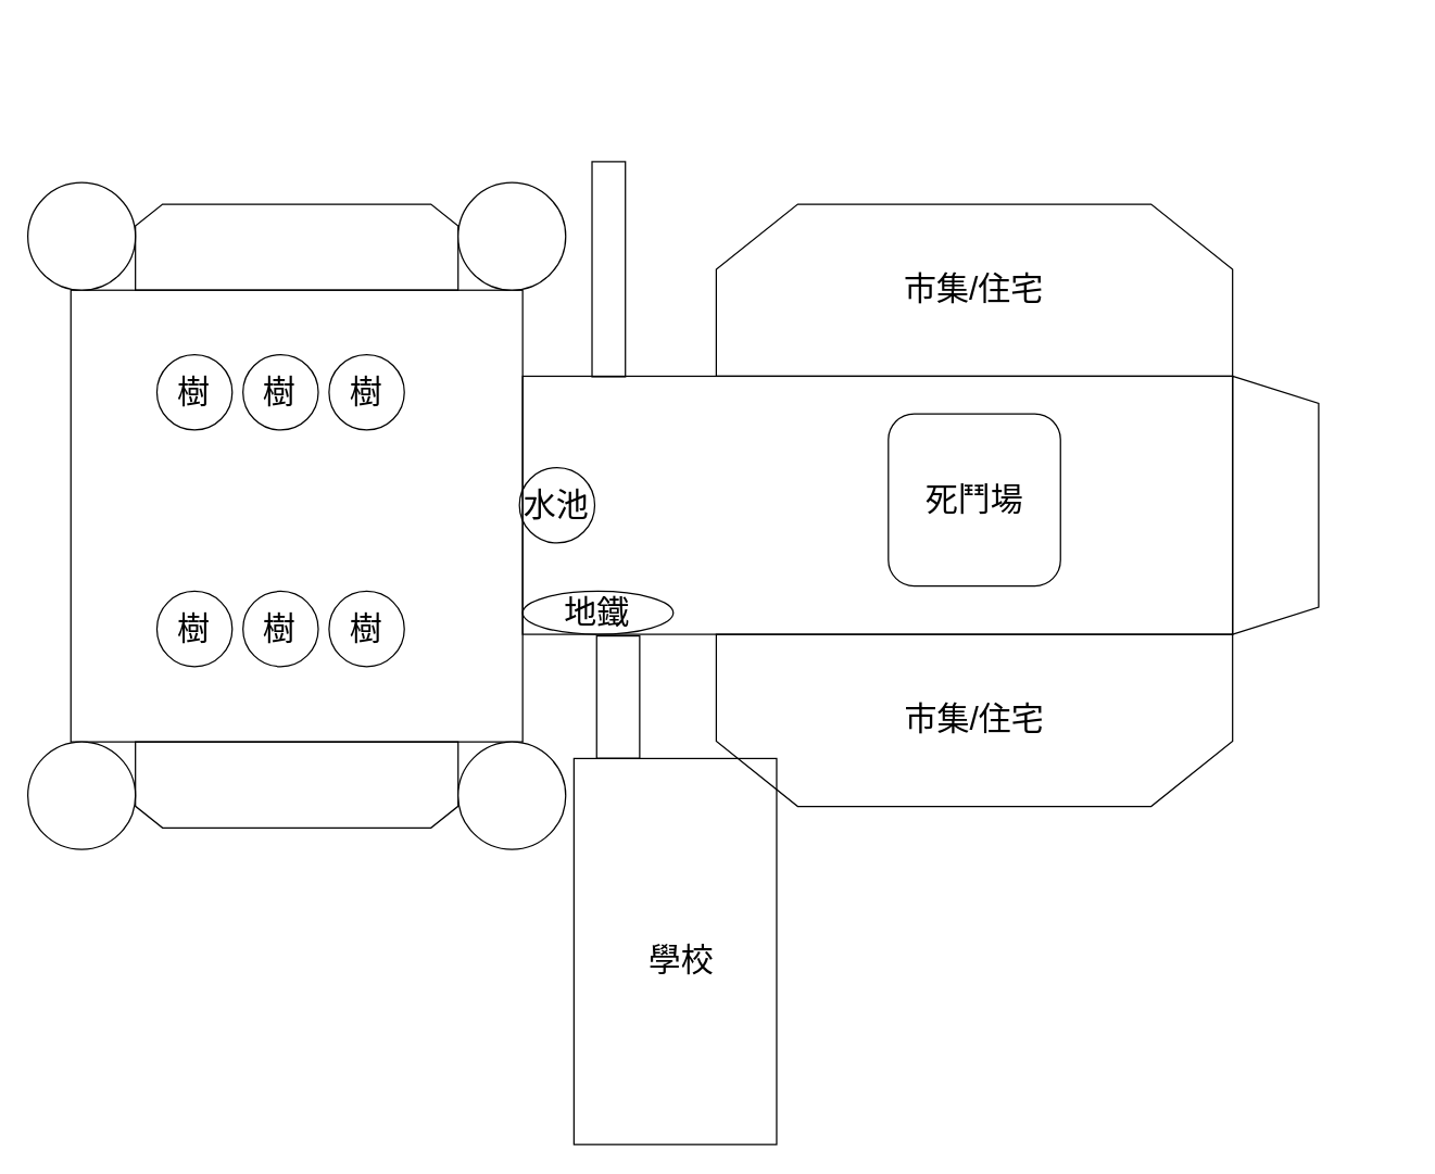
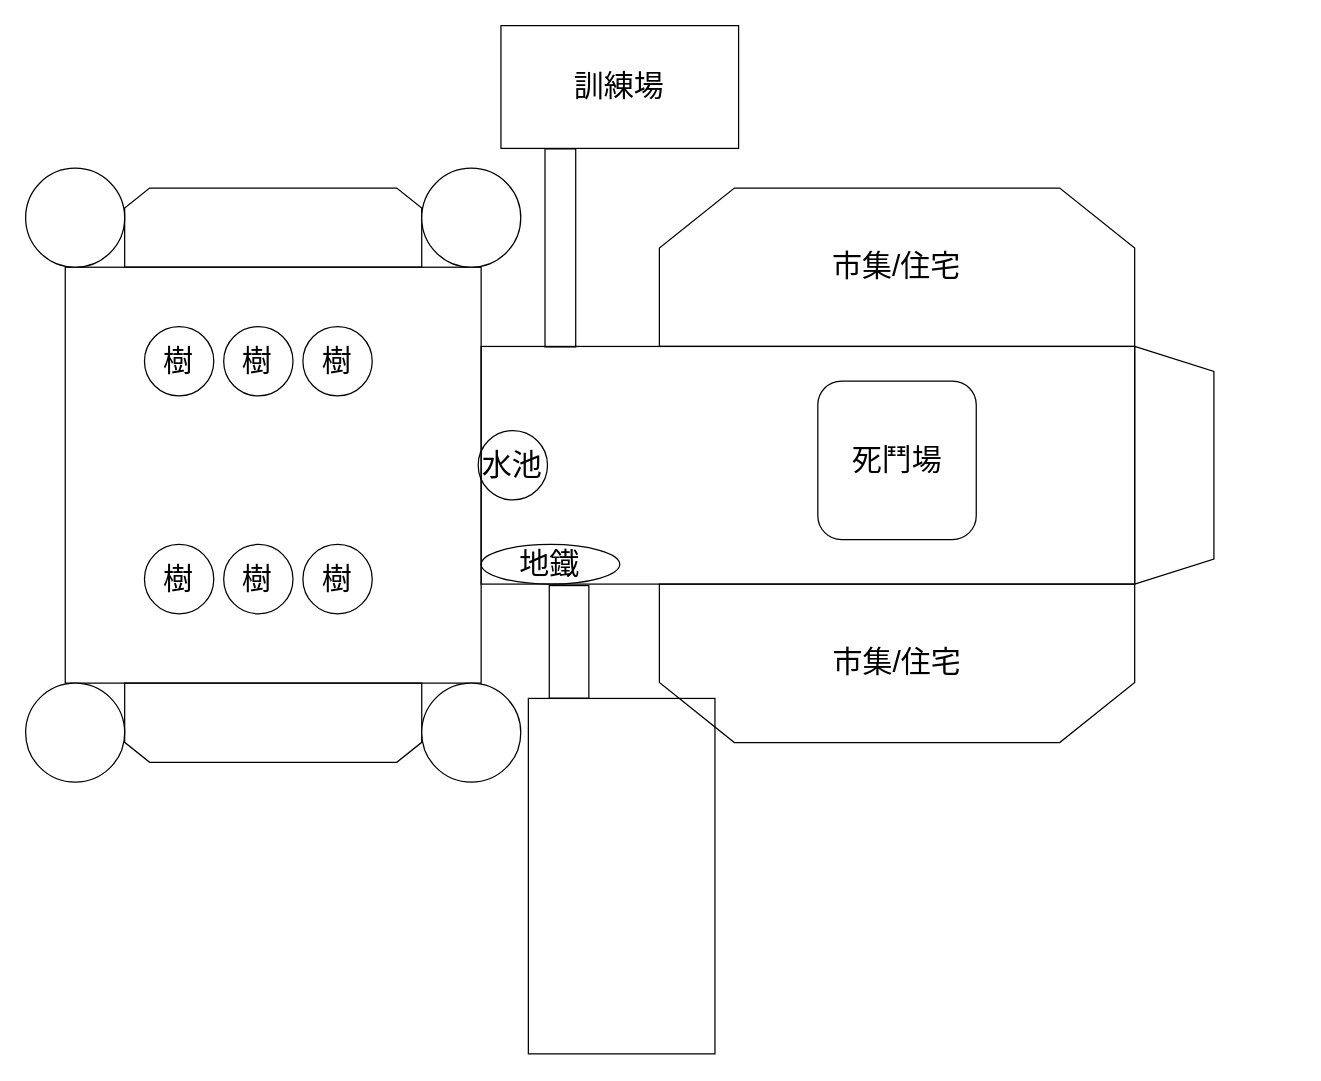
  <mxCell id="0" />
  <mxCell id="1" parent="0" />
  <mxCell id="2" value="" style="group;fontSize=24;" vertex="1" connectable="0" parent="1"><mxGeometry x="20" y="20" width="950.82" height="822.78" as="geometry" /></mxCell>
  <mxCell id="3" value="" style="rounded=0;whiteSpace=wrap;html=1;sketch=0;fillColor=none;fontSize=24;" parent="2" vertex="1"><mxGeometry x="364.481" y="256.723" width="522.951" height="190.165" as="geometry" /></mxCell>
  <mxCell id="4" value="" style="shape=trapezoid;perimeter=trapezoidPerimeter;whiteSpace=wrap;html=1;fixedSize=1;rotation=90;fillColor=none;fontSize=24;" parent="2" vertex="1"><mxGeometry x="824.044" y="320.111" width="190.164" height="63.388" as="geometry" /></mxCell>
  <mxCell id="5" value="死鬥場" style="whiteSpace=wrap;html=1;aspect=fixed;fillColor=none;fontSize=24;rounded=1;" parent="2" vertex="1"><mxGeometry x="633.88" y="284.455" width="126.775" height="126.775" as="geometry" /></mxCell>
  <mxCell id="6" value="" style="rounded=0;whiteSpace=wrap;html=1;rotation=90;fillColor=none;fontSize=24;" parent="2" vertex="1"><mxGeometry x="348.634" y="165.602" width="158.47" height="24.563" as="geometry" /></mxCell>
  <mxCell id="7" value="地鐵" style="ellipse;whiteSpace=wrap;html=1;sketch=0;fillColor=none;fontSize=24;" parent="2" vertex="1"><mxGeometry x="364.481" y="415.193" width="110.929" height="31.694" as="geometry" /></mxCell>
  <mxCell id="8" value="" style="whiteSpace=wrap;html=1;aspect=fixed;sketch=0;fillColor=none;fontSize=24;" parent="2" vertex="1"><mxGeometry x="31.694" y="193.334" width="332.785" height="332.785" as="geometry" /></mxCell>
  <mxCell id="9" value="樹" style="ellipse;whiteSpace=wrap;html=1;aspect=fixed;sketch=0;fillColor=none;fontSize=24;" parent="2" vertex="1"><mxGeometry x="95.082" y="240.876" width="55.464" height="55.464" as="geometry" /></mxCell>
  <mxCell id="10" value="樹" style="ellipse;whiteSpace=wrap;html=1;aspect=fixed;sketch=0;fillColor=none;fontSize=24;" parent="2" vertex="1"><mxGeometry x="158.47" y="240.876" width="55.464" height="55.464" as="geometry" /></mxCell>
  <mxCell id="11" value="樹" style="ellipse;whiteSpace=wrap;html=1;aspect=fixed;sketch=0;fillColor=none;fontSize=24;" parent="2" vertex="1"><mxGeometry x="221.858" y="240.876" width="55.464" height="55.464" as="geometry" /></mxCell>
  <mxCell id="12" value="樹" style="ellipse;whiteSpace=wrap;html=1;aspect=fixed;sketch=0;fillColor=none;fontSize=24;" parent="2" vertex="1"><mxGeometry x="221.858" y="415.193" width="55.464" height="55.464" as="geometry" /></mxCell>
  <mxCell id="13" value="樹" style="ellipse;whiteSpace=wrap;html=1;aspect=fixed;sketch=0;fillColor=none;fontSize=24;" parent="2" vertex="1"><mxGeometry x="158.47" y="415.193" width="55.464" height="55.464" as="geometry" /></mxCell>
  <mxCell id="14" value="樹" style="ellipse;whiteSpace=wrap;html=1;aspect=fixed;sketch=0;fillColor=none;fontSize=24;" parent="2" vertex="1"><mxGeometry x="95.082" y="415.193" width="55.464" height="55.464" as="geometry" /></mxCell>
  <mxCell id="15" value="水池" style="ellipse;whiteSpace=wrap;html=1;aspect=fixed;sketch=0;fillColor=none;fontSize=24;" parent="2" vertex="1"><mxGeometry x="362.104" y="324.073" width="55.464" height="55.464" as="geometry" /></mxCell>
+ <mxCell id="16" value="&lt;span style=&quot;font-size: 24px;&quot;&gt;訓練場&lt;/span&gt;" style="rounded=0;whiteSpace=wrap;html=1;sketch=0;fillColor=none;fontSize=24;" parent="2" vertex="1"><mxGeometry x="380.328" width="190.164" height="98.252" as="geometry" /></mxCell>
  <mxCell id="17" value="市集/住宅" style="shape=loopLimit;whiteSpace=wrap;html=1;sketch=0;fillColor=none;size=60;fontSize=24;" parent="2" vertex="1"><mxGeometry x="507.104" y="129.946" width="380.328" height="126.777" as="geometry" /></mxCell>
  <mxCell id="18" value="" style="shape=loopLimit;whiteSpace=wrap;html=1;sketch=0;fillColor=none;size=60;rotation=-180;fontColor=default;labelBackgroundColor=none;labelBorderColor=none;labelPosition=center;verticalLabelPosition=middle;align=center;verticalAlign=middle;fontSize=24;" parent="2" vertex="1"><mxGeometry x="507.104" y="446.887" width="380.328" height="126.777" as="geometry" /></mxCell>
  <mxCell id="19" value="" style="shape=loopLimit;whiteSpace=wrap;html=1;sketch=0;fillColor=none;size=20;fontSize=24;" parent="2" vertex="1"><mxGeometry x="79.235" y="129.946" width="237.705" height="63.388" as="geometry" /></mxCell>
  <mxCell id="20" value="" style="shape=loopLimit;whiteSpace=wrap;html=1;sketch=0;fillColor=none;size=20;rotation=-180;fontSize=24;" parent="2" vertex="1"><mxGeometry x="79.235" y="526.123" width="237.705" height="63.388" as="geometry" /></mxCell>
  <mxCell id="21" value="市集/住宅" style="text;html=1;strokeColor=none;fillColor=none;align=center;verticalAlign=middle;whiteSpace=wrap;rounded=0;labelBackgroundColor=none;labelBorderColor=none;sketch=0;fontColor=default;fontSize=24;" parent="2" vertex="1"><mxGeometry x="624.54" y="486.51" width="145.46" height="47.54" as="geometry" /></mxCell>
  <mxCell id="22" value="" style="rounded=0;whiteSpace=wrap;html=1;labelBackgroundColor=none;labelBorderColor=none;sketch=0;fontColor=default;fillColor=none;rotation=-90;fontSize=24;" parent="2" vertex="1"><mxGeometry x="334.704" y="605.913" width="284.422" height="149.311" as="geometry" /></mxCell>
  <mxCell id="23" value="" style="rounded=0;whiteSpace=wrap;html=1;labelBackgroundColor=none;labelBorderColor=none;sketch=0;fontColor=default;fillColor=none;rotation=90;fontSize=24;" parent="2" vertex="1"><mxGeometry x="389.757" y="477.282" width="90.154" height="31.694" as="geometry" /></mxCell>
- <mxCell id="24" value="學校" style="text;html=1;strokeColor=none;fillColor=none;align=center;verticalAlign=middle;whiteSpace=wrap;rounded=0;labelBackgroundColor=none;labelBorderColor=none;sketch=0;fontColor=default;fontSize=24;" parent="2" vertex="1"><mxGeometry x="434.208" y="663.485" width="95.082" height="47.541" as="geometry" /></mxCell>
  <mxCell id="25" value="" style="ellipse;whiteSpace=wrap;html=1;aspect=fixed;fontSize=24;" vertex="1" parent="2"><mxGeometry y="114.099" width="79.235" height="79.235" as="geometry" /></mxCell>
  <mxCell id="26" value="" style="ellipse;whiteSpace=wrap;html=1;aspect=fixed;fontSize=24;" vertex="1" parent="2"><mxGeometry x="316.94" y="114.099" width="79.235" height="79.235" as="geometry" /></mxCell>
  <mxCell id="27" value="" style="ellipse;whiteSpace=wrap;html=1;aspect=fixed;fontSize=24;" vertex="1" parent="2"><mxGeometry y="526.123" width="79.235" height="79.235" as="geometry" /></mxCell>
  <mxCell id="28" value="" style="ellipse;whiteSpace=wrap;html=1;aspect=fixed;fontSize=24;" vertex="1" parent="2"><mxGeometry x="316.94" y="526.123" width="79.235" height="79.235" as="geometry" /></mxCell>
